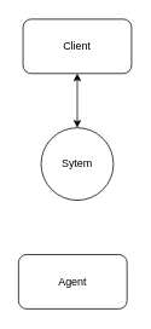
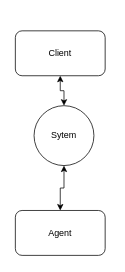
  <mxCell id="0" />
  <mxCell id="1" parent="0" />
  <mxCell id="2" value="" style="edgeStyle=orthogonalEdgeStyle;rounded=0;orthogonalLoop=1;jettySize=auto;html=1;startArrow=classic;startFill=1;" parent="1" source="3" target="4" edge="1"><mxGeometry relative="1" as="geometry" /></mxCell>
  <mxCell id="3" value="Sytem" style="ellipse;whiteSpace=wrap;html=1;aspect=fixed;" parent="1" vertex="1"><mxGeometry x="45" y="140" width="80" height="80" as="geometry" /></mxCell>
- <mxCell id="4" value="Client" style="rounded=1;whiteSpace=wrap;html=1;" parent="1" vertex="1"><mxGeometry x="25" y="20" width="120" height="60" as="geometry" /></mxCell>
+ <mxCell id="4" value="Client" style="rounded=1;whiteSpace=wrap;html=1;" parent="1" vertex="1"><mxGeometry x="20" y="40" width="120" height="60" as="geometry" /></mxCell>
+ <mxCell id="5" value="" style="edgeStyle=orthogonalEdgeStyle;rounded=0;orthogonalLoop=1;jettySize=auto;html=1;startArrow=classic;startFill=1;" parent="1" source="6" target="3" edge="1"><mxGeometry relative="1" as="geometry" /></mxCell>
  <mxCell id="6" value="Agent" style="rounded=1;whiteSpace=wrap;html=1;" parent="1" vertex="1"><mxGeometry x="20" y="280" width="120" height="60" as="geometry" /></mxCell>
